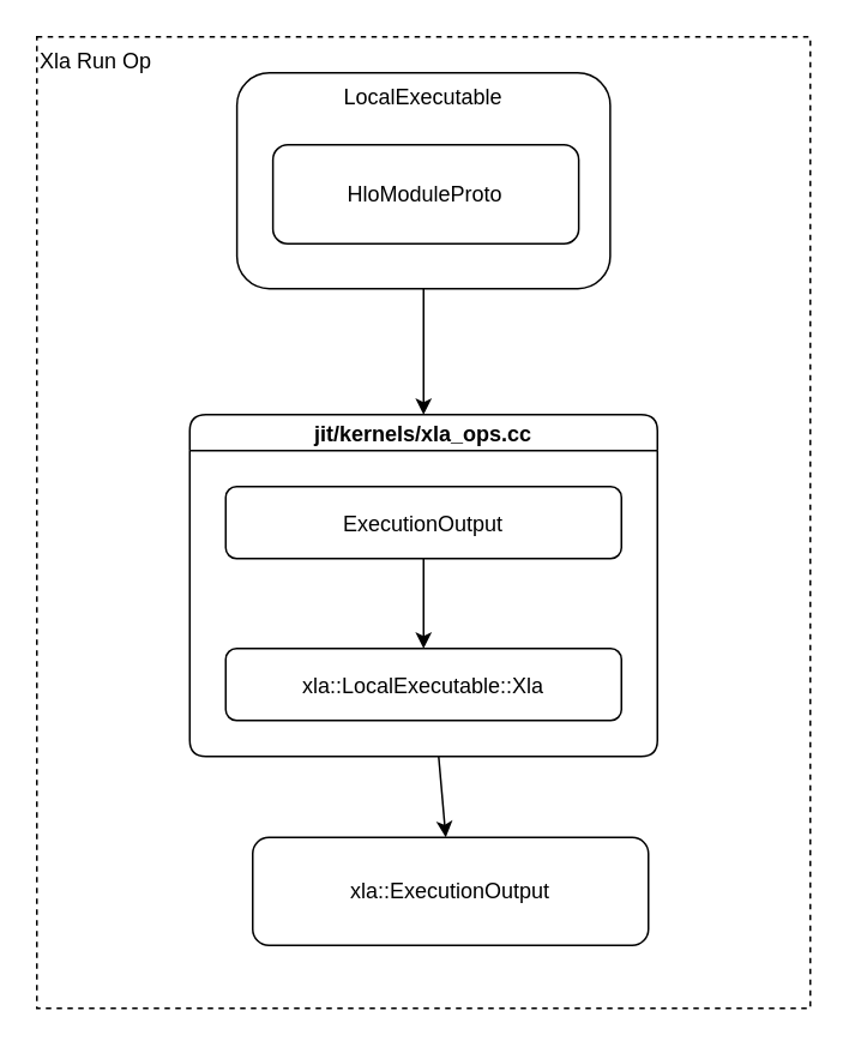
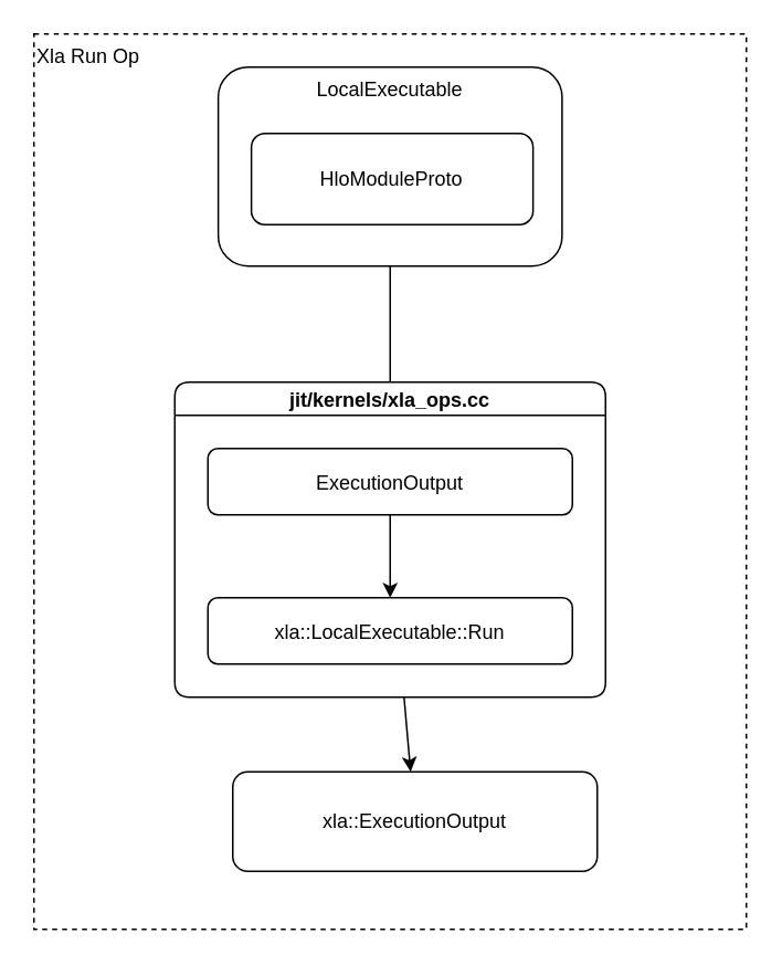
  <mxCell id="0" />
  <mxCell id="1" parent="0" />
  <mxCell id="2" value="Xla Run Op" style="rounded=0;whiteSpace=wrap;html=1;align=left;verticalAlign=top;dashed=1;" vertex="1" parent="1"><mxGeometry x="20" y="20" width="430" height="540" as="geometry" /></mxCell>
  <mxCell id="3" value="" style="group" vertex="1" connectable="0" parent="1"><mxGeometry x="131.25" y="30" width="207.5" height="140" as="geometry" /></mxCell>
  <mxCell id="4" value="" style="group" vertex="1" connectable="0" parent="3"><mxGeometry y="10" width="207.5" height="120" as="geometry" /></mxCell>
  <mxCell id="5" value="" style="group" vertex="1" connectable="0" parent="4"><mxGeometry width="207.5" height="120" as="geometry" /></mxCell>
  <mxCell id="6" value="LocalExecutable" style="rounded=1;whiteSpace=wrap;html=1;verticalAlign=top;" vertex="1" parent="5"><mxGeometry width="207.5" height="120" as="geometry" /></mxCell>
  <mxCell id="7" value="HloModuleProto" style="rounded=1;whiteSpace=wrap;html=1;" vertex="1" parent="5"><mxGeometry x="20" y="40" width="170" height="55" as="geometry" /></mxCell>
  <mxCell id="8" value="" style="edgeStyle=none;html=1;fontSize=12;" edge="1" parent="1" source="9" target="14"><mxGeometry relative="1" as="geometry" /></mxCell>
  <mxCell id="9" value="jit/kernels/xla_ops.cc" style="swimlane;startSize=20;horizontal=1;childLayout=flowLayout;flowOrientation=north;resizable=0;interRankCellSpacing=50;containerType=tree;fontSize=12;rounded=1;" vertex="1" parent="1"><mxGeometry x="105" y="230" width="260" height="190" as="geometry" /></mxCell>
  <mxCell id="10" value="&lt;font style=&quot;font-size: 12px&quot;&gt;ExecutionOutput&lt;/font&gt;" style="whiteSpace=wrap;html=1;fontSize=17;rounded=1;" vertex="1" parent="9"><mxGeometry x="20" y="40" width="220" height="40" as="geometry" /></mxCell>
  <mxCell id="11" value="" style="edgeStyle=none;html=1;noEdgeStyle=1;orthogonal=1;" edge="1" source="10" target="12" parent="9"><mxGeometry relative="1" as="geometry"><Array as="points"><mxPoint x="130" y="92" /><mxPoint x="130" y="118" /></Array></mxGeometry></mxCell>
- <mxCell id="12" value="&lt;font style=&quot;font-size: 12px&quot;&gt;xla::LocalExecutable::Xla&lt;/font&gt;" style="whiteSpace=wrap;html=1;fontSize=17;rounded=1;" vertex="1" parent="9"><mxGeometry x="20" y="130" width="220" height="40" as="geometry" /></mxCell>
- <mxCell id="13" style="edgeStyle=none;html=1;exitX=0.5;exitY=1;exitDx=0;exitDy=0;entryX=0.5;entryY=0;entryDx=0;entryDy=0;fontSize=19;" edge="1" parent="1" source="6" target="9"><mxGeometry relative="1" as="geometry" /></mxCell>
+ <mxCell id="12" value="&lt;font style=&quot;font-size: 12px&quot;&gt;xla::LocalExecutable::Run&lt;/font&gt;" style="whiteSpace=wrap;html=1;fontSize=17;rounded=1;" vertex="1" parent="9"><mxGeometry x="20" y="130" width="220" height="40" as="geometry" /></mxCell>
+ <mxCell id="13" style="edgeStyle=none;html=1;exitX=0.5;exitY=1;exitDx=0;exitDy=0;entryX=0.5;entryY=0;entryDx=0;entryDy=0;fontSize=19;endArrow=none;" edge="1" parent="1" source="6" target="9"><mxGeometry relative="1" as="geometry" /></mxCell>
  <mxCell id="14" value="xla::ExecutionOutput" style="rounded=1;whiteSpace=wrap;html=1;fontSize=12;" vertex="1" parent="1"><mxGeometry x="140" y="465" width="220" height="60" as="geometry" /></mxCell>
